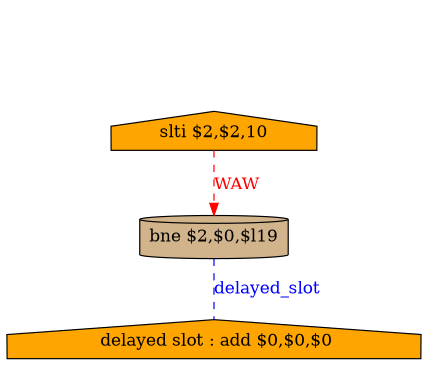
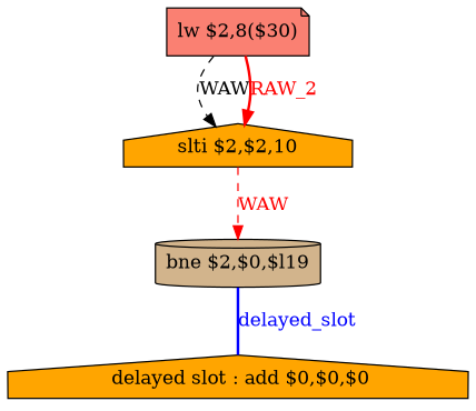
  digraph {
    node [fillcolor=orange shape=house style=filled]
    edge [color=red fontcolor=red style=bold]
    n1 [label=" delayed slot : add $0,$0,$0"]
    n2 [fillcolor=tan label="bne $2,$0,$l19" shape=cylinder]
+   n3 [fillcolor=salmon label="lw $2,8($30)" shape=note]
    n4 [label="slti $2,$2,10"]
-   n2 -> n1 [color=blue dir=none fontcolor=blue label=delayed_slot style=dashed]
+   n2 -> n1 [color=blue dir=none fontcolor=blue label=delayed_slot]
+   n3 -> n4 [label=WAW style=dashed color="" fontcolor=""]
+   n3 -> n4 [label=RAW_2]
    n4 -> n2 [label=WAW style=dashed]
  }
